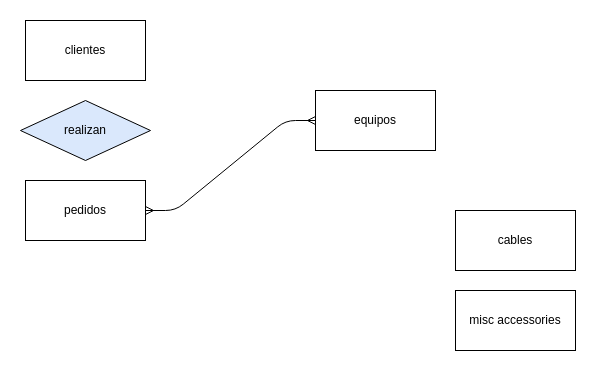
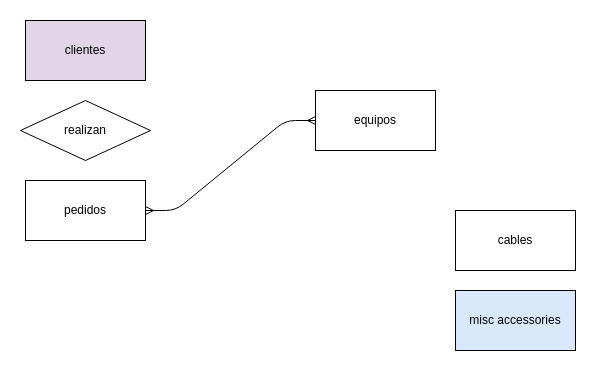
  <mxCell id="0" />
  <mxCell id="1" parent="0" />
- <mxCell id="2" value="clientes" style="rounded=0;whiteSpace=wrap;html=1;" vertex="1" parent="1"><mxGeometry x="25" y="20" width="120" height="60" as="geometry" /></mxCell>
+ <mxCell id="2" value="clientes" style="rounded=0;whiteSpace=wrap;html=1;fillColor=#e1d5e7;" vertex="1" parent="1"><mxGeometry x="25" y="20" width="120" height="60" as="geometry" /></mxCell>
  <mxCell id="3" value="pedidos" style="rounded=0;whiteSpace=wrap;html=1;" vertex="1" parent="1"><mxGeometry x="25" y="180" width="120" height="60" as="geometry" /></mxCell>
  <mxCell id="4" value="equipos" style="rounded=0;whiteSpace=wrap;html=1;" vertex="1" parent="1"><mxGeometry x="315" y="90" width="120" height="60" as="geometry" /></mxCell>
  <mxCell id="5" value="cables" style="rounded=0;whiteSpace=wrap;html=1;" vertex="1" parent="1"><mxGeometry x="455" y="210" width="120" height="60" as="geometry" /></mxCell>
- <mxCell id="6" value="misc accessories" style="rounded=0;whiteSpace=wrap;html=1;" vertex="1" parent="1"><mxGeometry x="455" y="290" width="120" height="60" as="geometry" /></mxCell>
- <mxCell id="7" value="realizan" style="rhombus;whiteSpace=wrap;html=1;fillColor=#dae8fc;" vertex="1" parent="1"><mxGeometry x="20" y="100" width="130" height="60" as="geometry" /></mxCell>
+ <mxCell id="6" value="misc accessories" style="rounded=0;whiteSpace=wrap;html=1;fillColor=#dae8fc;" vertex="1" parent="1"><mxGeometry x="455" y="290" width="120" height="60" as="geometry" /></mxCell>
+ <mxCell id="7" value="realizan" style="rhombus;whiteSpace=wrap;html=1;" vertex="1" parent="1"><mxGeometry x="20" y="100" width="130" height="60" as="geometry" /></mxCell>
  <mxCell id="8" value="" style="edgeStyle=entityRelationEdgeStyle;fontSize=12;html=1;endArrow=ERmany;startArrow=ERmany;exitX=1;exitY=0.5;exitDx=0;exitDy=0;" edge="1" parent="1" source="3" target="4"><mxGeometry width="100" height="100" relative="1" as="geometry"><mxPoint x="25" y="210" as="sourcePoint" /><mxPoint x="15" y="50" as="targetPoint" /></mxGeometry></mxCell>
